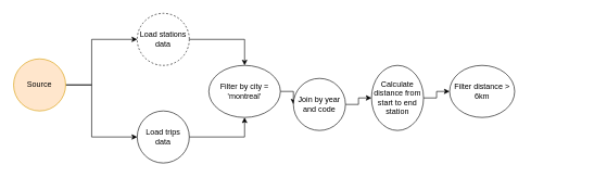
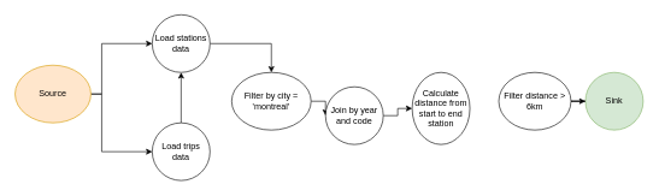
  <mxCell id="0" />
  <mxCell id="1" parent="0" />
  <mxCell id="2" style="edgeStyle=orthogonalEdgeStyle;rounded=0;orthogonalLoop=1;jettySize=auto;html=1;entryX=0;entryY=0.5;entryDx=0;entryDy=0;" parent="1" source="4" target="8" edge="1"><mxGeometry relative="1" as="geometry"><Array as="points"><mxPoint x="140" y="130" /><mxPoint x="140" y="210" /></Array></mxGeometry></mxCell>
  <mxCell id="3" style="edgeStyle=orthogonalEdgeStyle;rounded=0;orthogonalLoop=1;jettySize=auto;html=1;entryX=0;entryY=0.5;entryDx=0;entryDy=0;" parent="1" source="4" target="6" edge="1"><mxGeometry relative="1" as="geometry"><Array as="points"><mxPoint x="140" y="130" /><mxPoint x="140" y="60" /></Array></mxGeometry></mxCell>
- <mxCell id="4" value="Source" style="ellipse;whiteSpace=wrap;html=1;aspect=fixed;fillColor=#ffe6cc;strokeColor=#d79b00;" parent="1" vertex="1"><mxGeometry x="20" y="90" width="80" height="80" as="geometry" /></mxCell>
+ <mxCell id="4" value="Source" style="ellipse;whiteSpace=wrap;html=1;aspect=fixed;fillColor=#ffe6cc;strokeColor=#d79b00;" parent="1" vertex="1"><mxGeometry x="20" y="90" width="105" height="80" as="geometry" /></mxCell>
  <mxCell id="5" style="edgeStyle=orthogonalEdgeStyle;rounded=0;orthogonalLoop=1;jettySize=auto;html=1;entryX=0.5;entryY=0;entryDx=0;entryDy=0;" parent="1" source="6" target="10" edge="1"><mxGeometry relative="1" as="geometry" /></mxCell>
- <mxCell id="6" value="Load stations data" style="ellipse;whiteSpace=wrap;html=1;aspect=fixed;dashed=1;" parent="1" vertex="1"><mxGeometry x="210" y="20" width="80" height="80" as="geometry" /></mxCell>
- <mxCell id="7" style="edgeStyle=orthogonalEdgeStyle;rounded=0;orthogonalLoop=1;jettySize=auto;html=1;entryX=0.5;entryY=1;entryDx=0;entryDy=0;" parent="1" source="8" target="10" edge="1"><mxGeometry relative="1" as="geometry" /></mxCell>
+ <mxCell id="6" value="Load stations data" style="ellipse;whiteSpace=wrap;html=1;aspect=fixed;" parent="1" vertex="1"><mxGeometry x="210" y="20" width="80" height="80" as="geometry" /></mxCell>
+ <mxCell id="7" style="edgeStyle=orthogonalEdgeStyle;rounded=0;orthogonalLoop=1;jettySize=auto;html=1;" parent="1" source="8" target="6" edge="1"><mxGeometry relative="1" as="geometry" /></mxCell>
  <mxCell id="8" value="Load trips data" style="ellipse;whiteSpace=wrap;html=1;aspect=fixed;" parent="1" vertex="1"><mxGeometry x="210" y="170" width="80" height="80" as="geometry" /></mxCell>
  <mxCell id="9" value="" style="edgeStyle=orthogonalEdgeStyle;rounded=0;orthogonalLoop=1;jettySize=auto;html=1;" parent="1" source="10" target="12" edge="1"><mxGeometry relative="1" as="geometry" /></mxCell>
  <mxCell id="10" value="Filter by city = 'montreal'" style="ellipse;whiteSpace=wrap;html=1;aspect=fixed;" parent="1" vertex="1"><mxGeometry x="320" y="100" width="110" height="80" as="geometry" /></mxCell>
  <mxCell id="11" value="" style="edgeStyle=orthogonalEdgeStyle;rounded=0;orthogonalLoop=1;jettySize=auto;html=1;" parent="1" source="12" target="15" edge="1"><mxGeometry relative="1" as="geometry" /></mxCell>
  <mxCell id="12" value="Join by year and code" style="ellipse;whiteSpace=wrap;html=1;aspect=fixed;" parent="1" vertex="1"><mxGeometry x="450" y="120" width="80" height="80" as="geometry" /></mxCell>
- <mxCell id="14" value="" style="edgeStyle=orthogonalEdgeStyle;rounded=0;orthogonalLoop=1;jettySize=auto;html=1;" parent="1" source="15" target="17" edge="1"><mxGeometry relative="1" as="geometry" /></mxCell>
+ <mxCell id="13" value="Sink" style="ellipse;whiteSpace=wrap;html=1;aspect=fixed;fillColor=#d5e8d4;strokeColor=#82b366;" parent="1" vertex="1"><mxGeometry x="810" y="100" width="80" height="80" as="geometry" /></mxCell>
  <mxCell id="15" value="Calculate distance from start to end station" style="ellipse;whiteSpace=wrap;html=1;aspect=fixed;" parent="1" vertex="1"><mxGeometry x="570" y="100" width="80" height="100" as="geometry" /></mxCell>
+ <mxCell id="16" value="" style="edgeStyle=orthogonalEdgeStyle;rounded=0;orthogonalLoop=1;jettySize=auto;html=1;" parent="1" source="17" target="13" edge="1"><mxGeometry relative="1" as="geometry" /></mxCell>
  <mxCell id="17" value="Filter distance &amp;gt; 6km" style="ellipse;whiteSpace=wrap;html=1;aspect=fixed;" parent="1" vertex="1"><mxGeometry x="690" y="100" width="100" height="80" as="geometry" /></mxCell>
